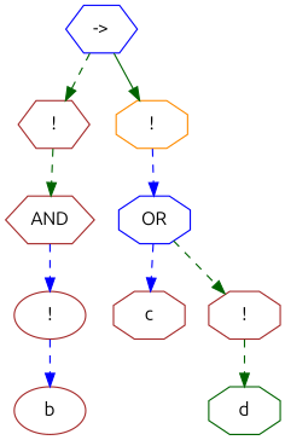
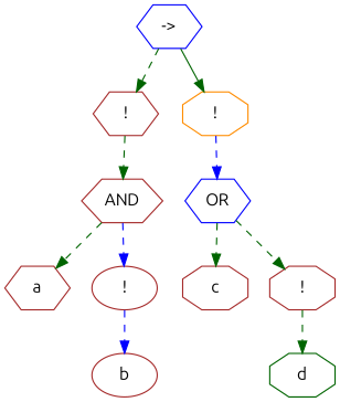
  digraph {
    fontname=Ubuntu
    node [color=brown fontname=Ubuntu shape=octagon]
    edge [color=darkgreen fontname=Ubuntu style=dashed]
    n1 [color=blue label="->" shape=hexagon]
    n2 [label="!" shape=hexagon]
    n3 [color=darkorange label="!"]
    n4 [label=AND shape=hexagon]
-   n5 [color=blue label=OR]
+   n5 [color=blue label=OR shape=hexagon]
+   n6 [label=a shape=hexagon]
    n7 [label="!" shape=ellipse]
    n8 [label=c]
    n9 [label="!"]
    n10 [label=b shape=ellipse]
    n11 [color=darkgreen label=d]
    n1 -> n2
    n1 -> n3 [style=solid]
    n2 -> n4
    n3 -> n5 [color=blue]
+   n4 -> n6
    n4 -> n7 [color=blue]
-   n5 -> n8 [color=blue]
+   n5 -> n8
    n5 -> n9
    n7 -> n10 [color=blue]
    n9 -> n11
  }
